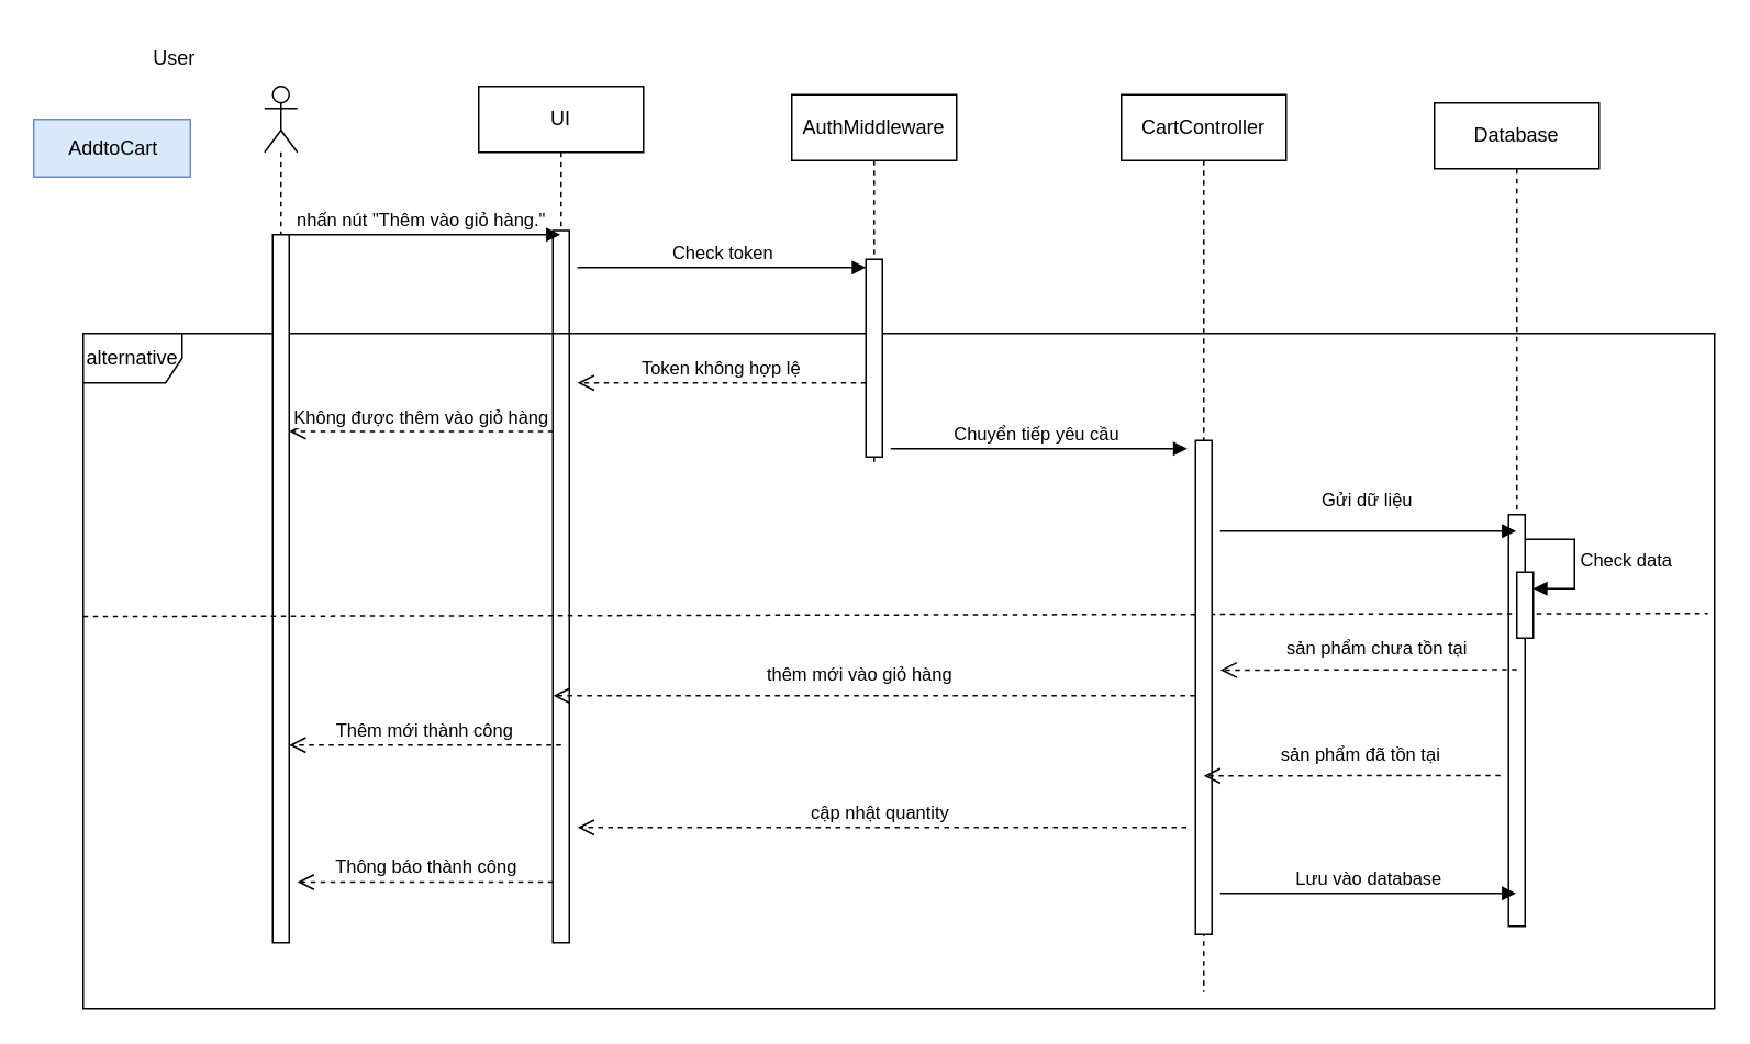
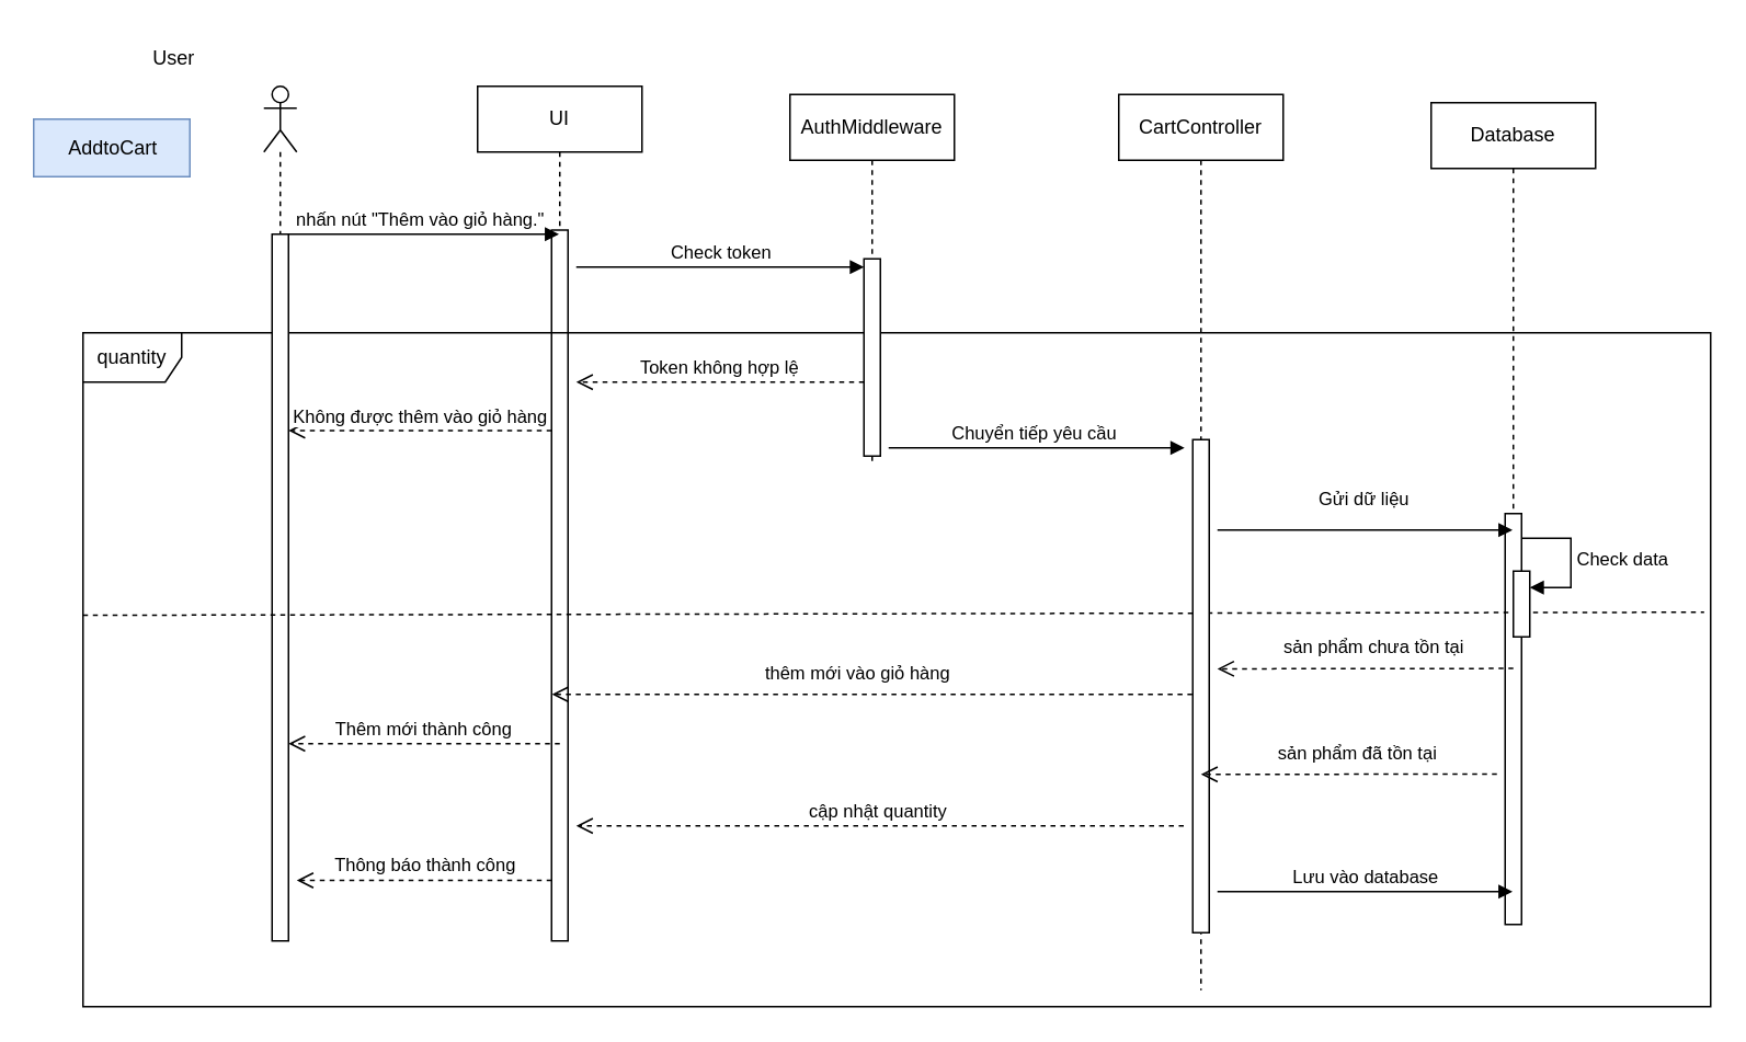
  <mxCell id="0" />
  <mxCell id="1" parent="0" />
  <mxCell id="2" value="AddtoCart" style="text;html=1;align=center;verticalAlign=middle;resizable=0;points=[];autosize=1;strokeColor=#6c8ebf;fillColor=#dae8fc;" parent="1" vertex="1"><mxGeometry x="20" y="72" width="95" height="35" as="geometry" /></mxCell>
  <mxCell id="3" value="" style="shape=umlLifeline;perimeter=lifelinePerimeter;whiteSpace=wrap;html=1;container=1;dropTarget=0;collapsible=0;recursiveResize=0;outlineConnect=0;portConstraint=eastwest;newEdgeStyle={&quot;curved&quot;:0,&quot;rounded&quot;:0};participant=umlActor;" parent="1" vertex="1"><mxGeometry x="160" y="52" width="20" height="420" as="geometry" /></mxCell>
  <mxCell id="4" value="UI" style="shape=umlLifeline;perimeter=lifelinePerimeter;whiteSpace=wrap;html=1;container=1;dropTarget=0;collapsible=0;recursiveResize=0;outlineConnect=0;portConstraint=eastwest;newEdgeStyle={&quot;curved&quot;:0,&quot;rounded&quot;:0};" parent="1" vertex="1"><mxGeometry x="290" y="52" width="100" height="520" as="geometry" /></mxCell>
  <mxCell id="5" value="" style="html=1;points=[[0,0,0,0,5],[0,1,0,0,-5],[1,0,0,0,5],[1,1,0,0,-5]];perimeter=orthogonalPerimeter;outlineConnect=0;targetShapes=umlLifeline;portConstraint=eastwest;newEdgeStyle={&quot;curved&quot;:0,&quot;rounded&quot;:0};" parent="4" vertex="1"><mxGeometry x="45" y="87.5" width="10" height="432.5" as="geometry" /></mxCell>
  <mxCell id="6" value="Database" style="shape=umlLifeline;perimeter=lifelinePerimeter;whiteSpace=wrap;html=1;container=1;dropTarget=0;collapsible=0;recursiveResize=0;outlineConnect=0;portConstraint=eastwest;newEdgeStyle={&quot;curved&quot;:0,&quot;rounded&quot;:0};" parent="1" vertex="1"><mxGeometry x="870" y="62" width="100" height="500" as="geometry" /></mxCell>
  <mxCell id="7" value="" style="html=1;points=[[0,0,0,0,5],[0,1,0,0,-5],[1,0,0,0,5],[1,1,0,0,-5]];perimeter=orthogonalPerimeter;outlineConnect=0;targetShapes=umlLifeline;portConstraint=eastwest;newEdgeStyle={&quot;curved&quot;:0,&quot;rounded&quot;:0};" parent="6" vertex="1"><mxGeometry x="45" y="250" width="10" height="250" as="geometry" /></mxCell>
  <mxCell id="8" value="&lt;div style=&quot;&quot;&gt;nhấn nút &quot;Thêm vào giỏ hàng.&quot;&lt;/div&gt;" style="html=1;verticalAlign=bottom;endArrow=block;curved=0;rounded=0;strokeColor=default;align=center;" parent="1" target="4" edge="1"><mxGeometry x="0.003" width="80" relative="1" as="geometry"><mxPoint x="170" y="142" as="sourcePoint" /><mxPoint x="250" y="152" as="targetPoint" /><mxPoint as="offset" /></mxGeometry></mxCell>
- <mxCell id="9" value="alternative" style="shape=umlFrame;whiteSpace=wrap;html=1;pointerEvents=0;" parent="1" vertex="1"><mxGeometry x="50" y="202" width="990" height="410" as="geometry" /></mxCell>
+ <mxCell id="9" value="quantity" style="shape=umlFrame;whiteSpace=wrap;html=1;pointerEvents=0;" parent="1" vertex="1"><mxGeometry x="50" y="202" width="990" height="410" as="geometry" /></mxCell>
  <mxCell id="10" value="&lt;span class=&quot;hljs-selector-tag&quot;&gt;c&lt;/span&gt;ậ&lt;span class=&quot;hljs-selector-tag&quot;&gt;p&lt;/span&gt; &lt;span class=&quot;hljs-selector-tag&quot;&gt;nh&lt;/span&gt;ậ&lt;span class=&quot;hljs-selector-tag&quot;&gt;t&lt;/span&gt; &lt;span class=&quot;hljs-selector-tag&quot;&gt;quantity&lt;/span&gt;&amp;nbsp;" style="html=1;verticalAlign=bottom;endArrow=open;dashed=1;endSize=8;curved=0;rounded=0;" parent="1" edge="1"><mxGeometry relative="1" as="geometry"><mxPoint x="719.5" y="502" as="sourcePoint" /><mxPoint x="350" y="502" as="targetPoint" /></mxGeometry></mxCell>
  <mxCell id="11" value="Thêm mới thành công" style="html=1;verticalAlign=bottom;endArrow=open;dashed=1;endSize=8;curved=0;rounded=0;" parent="1" edge="1"><mxGeometry relative="1" as="geometry"><mxPoint x="340" y="452" as="sourcePoint" /><mxPoint x="175" y="452" as="targetPoint" /></mxGeometry></mxCell>
  <mxCell id="12" value="Thông báo thành công" style="html=1;verticalAlign=bottom;endArrow=open;dashed=1;endSize=8;curved=0;rounded=0;" parent="1" edge="1" source="5"><mxGeometry relative="1" as="geometry"><mxPoint x="340" y="542" as="sourcePoint" /><mxPoint x="180" y="535.18" as="targetPoint" /><mxPoint x="1" as="offset" /></mxGeometry></mxCell>
  <mxCell id="13" value="Không được thêm vào giỏ hàng" style="html=1;verticalAlign=bottom;endArrow=open;dashed=1;endSize=8;curved=0;rounded=0;" parent="1" edge="1" source="5"><mxGeometry relative="1" as="geometry"><mxPoint x="374.5" y="261.5" as="sourcePoint" /><mxPoint x="175" y="261.5" as="targetPoint" /></mxGeometry></mxCell>
  <mxCell id="14" value="&lt;span class=&quot;hljs-selector-tag&quot;&gt;s&lt;/span&gt;ả&lt;span class=&quot;hljs-selector-tag&quot;&gt;n&lt;/span&gt; &lt;span class=&quot;hljs-selector-tag&quot;&gt;ph&lt;/span&gt;ẩ&lt;span class=&quot;hljs-selector-tag&quot;&gt;m&lt;/span&gt; &lt;span class=&quot;hljs-selector-tag&quot;&gt;ch&lt;/span&gt;ư&lt;span class=&quot;hljs-selector-tag&quot;&gt;a&lt;/span&gt; &lt;span class=&quot;hljs-selector-tag&quot;&gt;t&lt;/span&gt;ồ&lt;span class=&quot;hljs-selector-tag&quot;&gt;n&lt;/span&gt; &lt;span class=&quot;hljs-selector-tag&quot;&gt;t&lt;/span&gt;ạ&lt;span class=&quot;hljs-selector-tag&quot;&gt;i&lt;/span&gt;" style="html=1;verticalAlign=bottom;endArrow=open;dashed=1;endSize=8;curved=0;rounded=0;" parent="1" edge="1"><mxGeometry x="-0.067" y="-4" relative="1" as="geometry"><mxPoint x="920" y="406.23" as="sourcePoint" /><mxPoint x="740" y="406.46" as="targetPoint" /><mxPoint x="-1" as="offset" /></mxGeometry></mxCell>
  <mxCell id="15" value="" style="html=1;points=[[0,0,0,0,5],[0,1,0,0,-5],[1,0,0,0,5],[1,1,0,0,-5]];perimeter=orthogonalPerimeter;outlineConnect=0;targetShapes=umlLifeline;portConstraint=eastwest;newEdgeStyle={&quot;curved&quot;:0,&quot;rounded&quot;:0};" parent="1" vertex="1"><mxGeometry x="165" y="142" width="10" height="430" as="geometry" /></mxCell>
  <mxCell id="16" value="" style="endArrow=none;dashed=1;html=1;rounded=0;exitX=0.005;exitY=0.601;exitDx=0;exitDy=0;exitPerimeter=0;entryX=0.996;entryY=0.396;entryDx=0;entryDy=0;entryPerimeter=0;" parent="1" edge="1"><mxGeometry width="50" height="50" relative="1" as="geometry"><mxPoint x="50" y="373.87" as="sourcePoint" /><mxPoint x="1036.04" y="372" as="targetPoint" /></mxGeometry></mxCell>
  <mxCell id="17" value="Check token" style="html=1;verticalAlign=bottom;endArrow=block;curved=0;rounded=0;" parent="1" edge="1"><mxGeometry width="80" relative="1" as="geometry"><mxPoint x="350" y="162" as="sourcePoint" /><mxPoint x="525" y="162" as="targetPoint" /></mxGeometry></mxCell>
  <mxCell id="18" value="Token không hợp lệ" style="html=1;verticalAlign=bottom;endArrow=open;dashed=1;endSize=8;curved=0;rounded=0;" parent="1" edge="1"><mxGeometry relative="1" as="geometry"><mxPoint x="525" y="232" as="sourcePoint" /><mxPoint x="350" y="232" as="targetPoint" /></mxGeometry></mxCell>
  <mxCell id="19" value="&lt;span class=&quot;hljs-selector-tag&quot;&gt;th&lt;/span&gt;ê&lt;span class=&quot;hljs-selector-tag&quot;&gt;m&lt;/span&gt; &lt;span class=&quot;hljs-selector-tag&quot;&gt;m&lt;/span&gt;ớ&lt;span class=&quot;hljs-selector-tag&quot;&gt;i&lt;/span&gt; &lt;span class=&quot;hljs-selector-tag&quot;&gt;v&lt;/span&gt;à&lt;span class=&quot;hljs-selector-tag&quot;&gt;o&lt;/span&gt; &lt;span class=&quot;hljs-selector-tag&quot;&gt;gi&lt;/span&gt;ỏ &lt;span class=&quot;hljs-selector-tag&quot;&gt;h&lt;/span&gt;à&lt;span class=&quot;hljs-selector-tag&quot;&gt;ng&lt;/span&gt;" style="html=1;verticalAlign=bottom;endArrow=open;dashed=1;endSize=8;curved=0;rounded=0;" parent="1" edge="1"><mxGeometry x="0.05" y="-4" relative="1" as="geometry"><mxPoint x="724.75" y="422" as="sourcePoint" /><mxPoint x="335.252" y="422" as="targetPoint" /><mxPoint as="offset" /></mxGeometry></mxCell>
  <mxCell id="20" value="User" style="text;html=1;align=center;verticalAlign=middle;resizable=0;points=[];autosize=1;strokeColor=none;fillColor=none;" vertex="1" parent="1"><mxGeometry x="80" y="20" width="50" height="30" as="geometry" /></mxCell>
  <mxCell id="21" value="Chuyển tiếp yêu cầu&amp;nbsp;" style="html=1;verticalAlign=bottom;endArrow=block;curved=0;rounded=0;" edge="1" parent="1"><mxGeometry width="80" relative="1" as="geometry"><mxPoint x="540" y="272" as="sourcePoint" /><mxPoint x="720" y="272" as="targetPoint" /></mxGeometry></mxCell>
  <mxCell id="22" value="AuthMiddleware" style="shape=umlLifeline;perimeter=lifelinePerimeter;whiteSpace=wrap;html=1;container=1;dropTarget=0;collapsible=0;recursiveResize=0;outlineConnect=0;portConstraint=eastwest;newEdgeStyle={&quot;curved&quot;:0,&quot;rounded&quot;:0};" vertex="1" parent="1"><mxGeometry x="480" y="57" width="100" height="225" as="geometry" /></mxCell>
  <mxCell id="23" value="" style="html=1;points=[[0,0,0,0,5],[0,1,0,0,-5],[1,0,0,0,5],[1,1,0,0,-5]];perimeter=orthogonalPerimeter;outlineConnect=0;targetShapes=umlLifeline;portConstraint=eastwest;newEdgeStyle={&quot;curved&quot;:0,&quot;rounded&quot;:0};" vertex="1" parent="22"><mxGeometry x="45" y="100" width="10" height="120" as="geometry" /></mxCell>
  <mxCell id="24" value="CartController" style="shape=umlLifeline;perimeter=lifelinePerimeter;whiteSpace=wrap;html=1;container=1;dropTarget=0;collapsible=0;recursiveResize=0;outlineConnect=0;portConstraint=eastwest;newEdgeStyle={&quot;curved&quot;:0,&quot;rounded&quot;:0};" vertex="1" parent="1"><mxGeometry x="680" y="57" width="100" height="545" as="geometry" /></mxCell>
  <mxCell id="25" value="" style="html=1;points=[[0,0,0,0,5],[0,1,0,0,-5],[1,0,0,0,5],[1,1,0,0,-5]];perimeter=orthogonalPerimeter;outlineConnect=0;targetShapes=umlLifeline;portConstraint=eastwest;newEdgeStyle={&quot;curved&quot;:0,&quot;rounded&quot;:0};" vertex="1" parent="24"><mxGeometry x="45" y="210" width="10" height="300" as="geometry" /></mxCell>
  <mxCell id="26" value="Gửi dữ liệu" style="html=1;verticalAlign=bottom;endArrow=block;curved=0;rounded=0;" edge="1" parent="1" target="6"><mxGeometry x="0.003" y="10" width="80" relative="1" as="geometry"><mxPoint x="740" y="322" as="sourcePoint" /><mxPoint x="740" y="311.23" as="targetPoint" /><mxPoint x="-1" as="offset" /></mxGeometry></mxCell>
  <mxCell id="27" value="&lt;span class=&quot;hljs-selector-tag&quot;&gt;s&lt;/span&gt;ả&lt;span class=&quot;hljs-selector-tag&quot;&gt;n&lt;/span&gt; &lt;span class=&quot;hljs-selector-tag&quot;&gt;ph&lt;/span&gt;ẩ&lt;span class=&quot;hljs-selector-tag&quot;&gt;m&lt;/span&gt;&amp;nbsp;đã &lt;span class=&quot;hljs-selector-tag&quot;&gt;t&lt;/span&gt;ồ&lt;span class=&quot;hljs-selector-tag&quot;&gt;n&lt;/span&gt; &lt;span class=&quot;hljs-selector-tag&quot;&gt;t&lt;/span&gt;ạ&lt;span class=&quot;hljs-selector-tag&quot;&gt;i&lt;/span&gt;" style="html=1;verticalAlign=bottom;endArrow=open;dashed=1;endSize=8;curved=0;rounded=0;" edge="1" parent="1"><mxGeometry x="-0.067" y="-4" relative="1" as="geometry"><mxPoint x="910" y="470.46" as="sourcePoint" /><mxPoint x="730" y="470.69" as="targetPoint" /><mxPoint x="-1" as="offset" /></mxGeometry></mxCell>
  <mxCell id="28" value="" style="html=1;points=[[0,0,0,0,5],[0,1,0,0,-5],[1,0,0,0,5],[1,1,0,0,-5]];perimeter=orthogonalPerimeter;outlineConnect=0;targetShapes=umlLifeline;portConstraint=eastwest;newEdgeStyle={&quot;curved&quot;:0,&quot;rounded&quot;:0};" vertex="1" parent="1"><mxGeometry x="920" y="347" width="10" height="40" as="geometry" /></mxCell>
  <mxCell id="29" value="Check data" style="html=1;align=left;spacingLeft=2;endArrow=block;rounded=0;edgeStyle=orthogonalEdgeStyle;curved=0;rounded=0;" edge="1" target="28" parent="1"><mxGeometry relative="1" as="geometry"><mxPoint x="925" y="327" as="sourcePoint" /><Array as="points"><mxPoint x="955" y="357" /></Array></mxGeometry></mxCell>
  <mxCell id="30" value="Lưu vào database" style="html=1;verticalAlign=bottom;endArrow=block;curved=0;rounded=0;" edge="1" parent="1" target="6"><mxGeometry width="80" relative="1" as="geometry"><mxPoint x="740" y="542" as="sourcePoint" /><mxPoint x="820" y="542" as="targetPoint" /></mxGeometry></mxCell>
